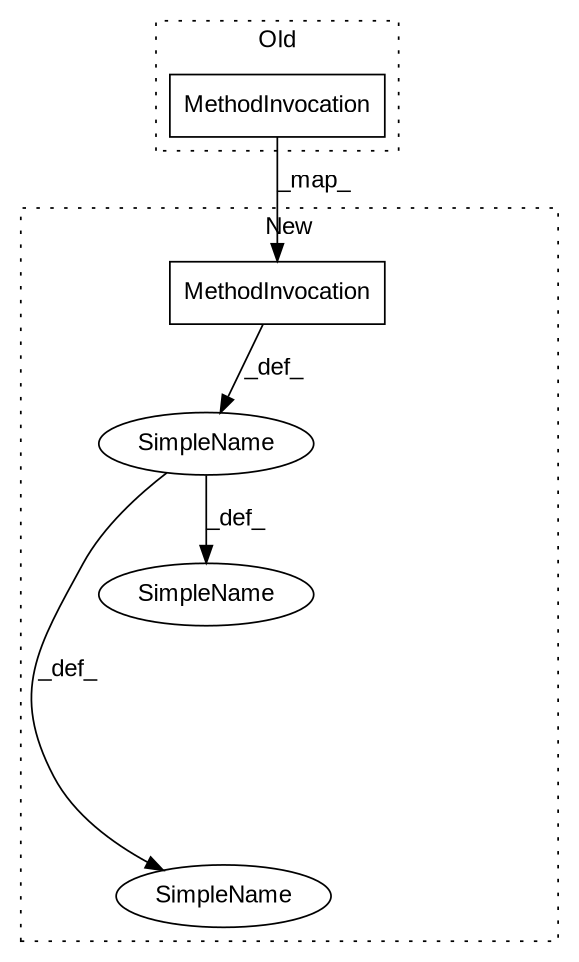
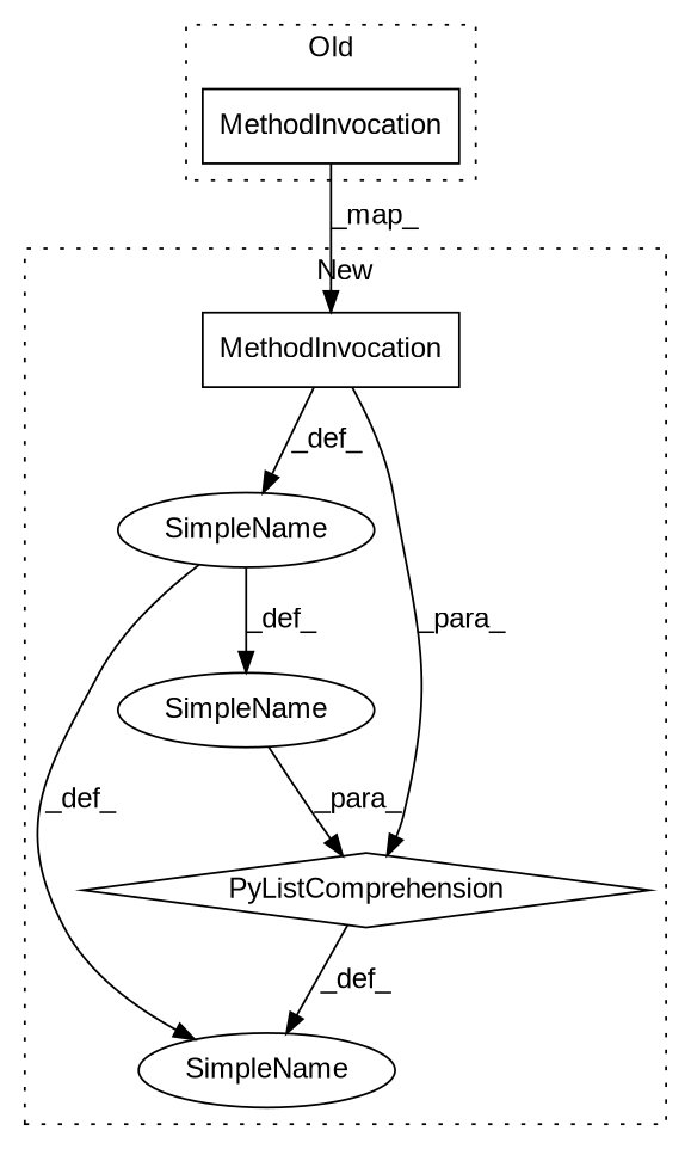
  digraph {
    fontname="Liberation Sans"
    node [a=42 shape=ellipse fontname="Liberation Sans"]
    edge [fontname="Liberation Sans"]
    n1 [a=32 l="7,1" label=MethodInvocation s="3625,3638" shape=box]
    n2 [label=SimpleName]
    n3 [label=SimpleName]
    n4 [label=SimpleName]
+   n5 [a=109 l=111 label=PyListComprehension s=3545 shape=diamond]
    n6 [a=32 l="7,1" label=MethodInvocation s="3954,3967" shape=box]
    subgraph cluster_1 {
      label=New
      style=dotted
      n1
      n2
      n3
      n4
+     n5
    }
    subgraph cluster_2 {
      label=Old
      style=dotted
      n6
    }
    n1 -> n2 [label=_def_]
+   n1 -> n5 [label=_para_]
    n2 -> n3 [label=_def_]
    n2 -> n4 [label=_def_]
+   n3 -> n5 [label=_para_]
+   n5 -> n4 [label=_def_]
    n6 -> n1 [label=_map_]
  }
